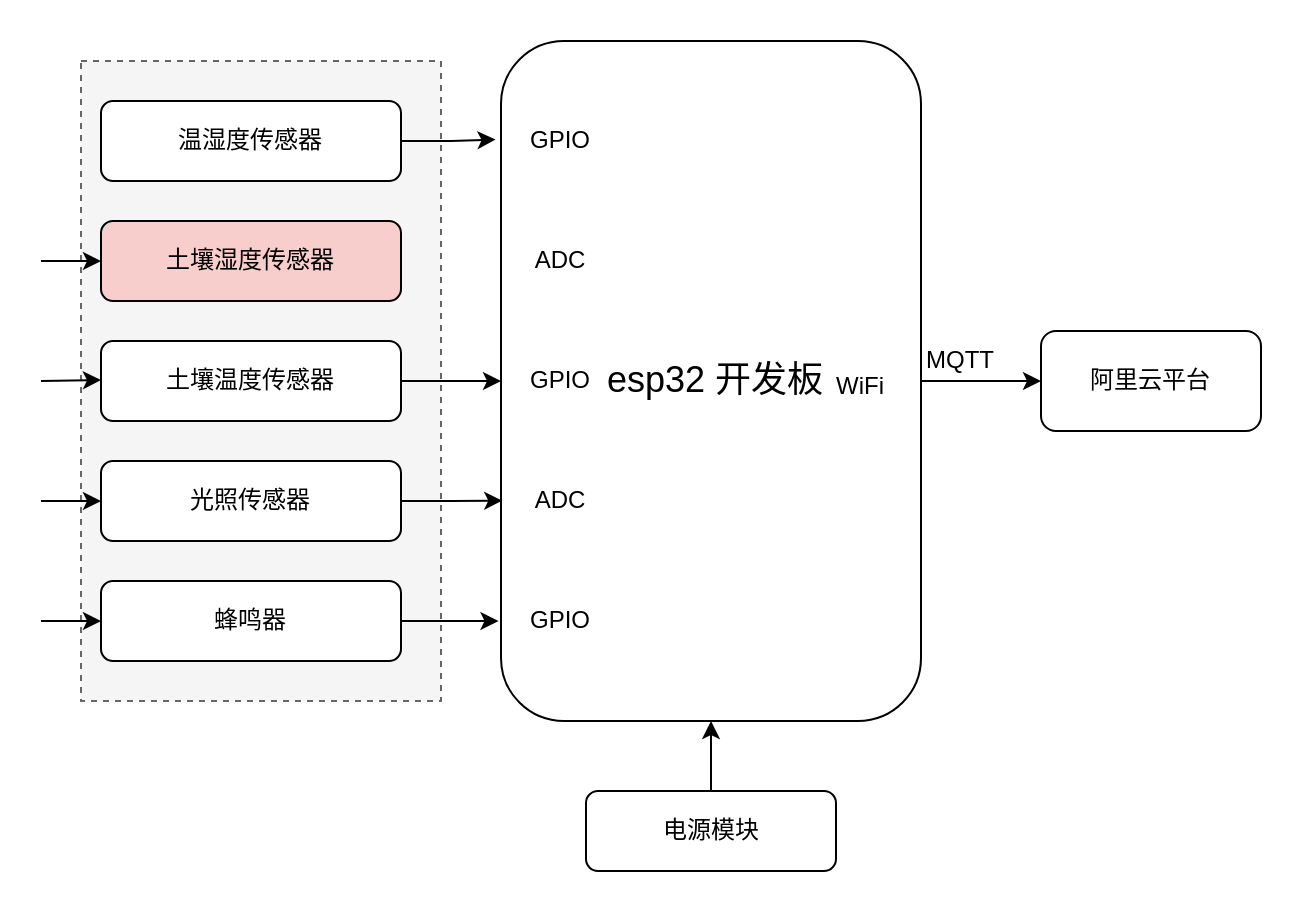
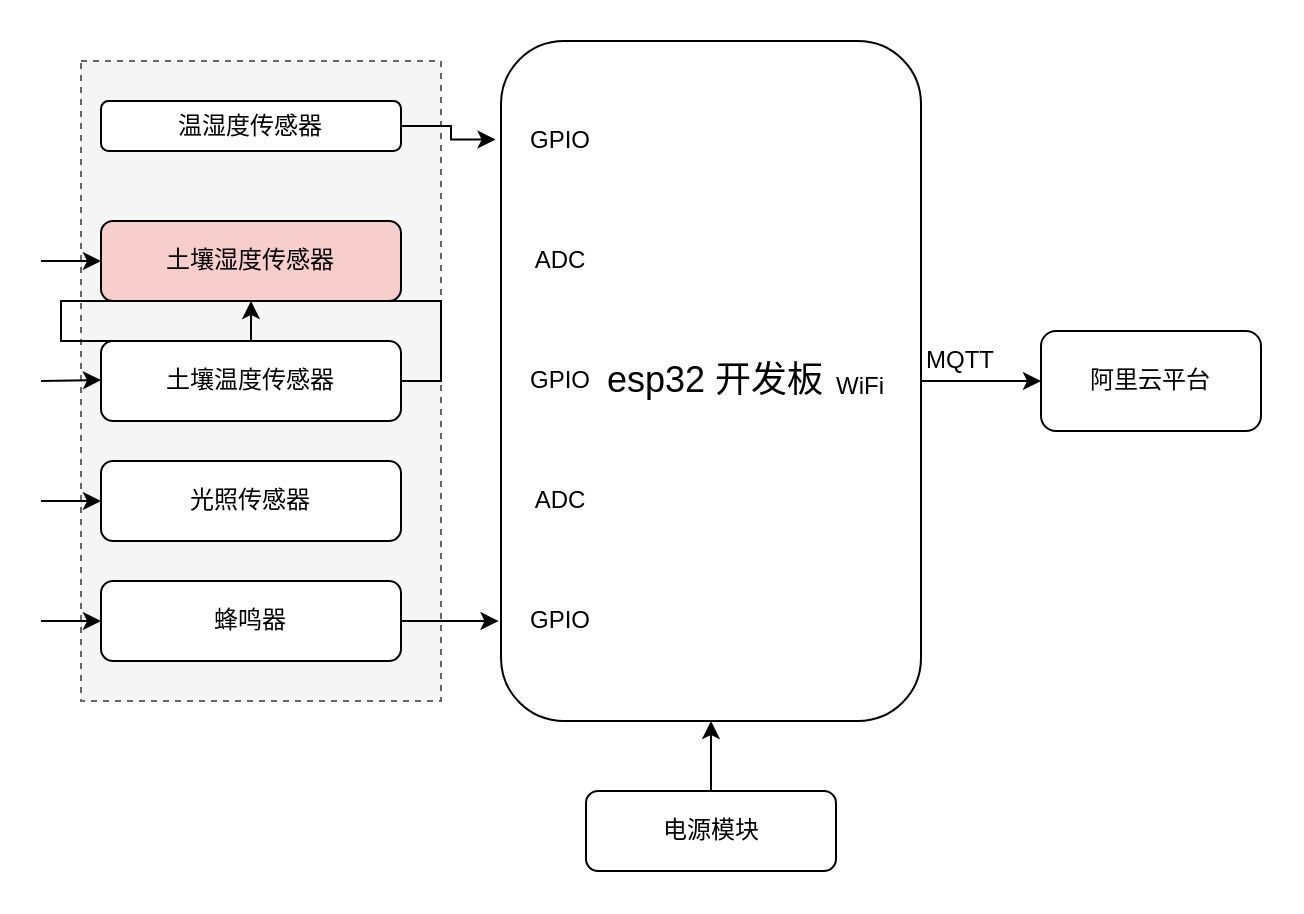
  <mxCell id="0" />
  <mxCell id="1" parent="0" />
  <mxCell id="2" value="" style="rounded=0;whiteSpace=wrap;html=1;dashed=1;fillColor=#f5f5f5;strokeColor=#666666;fontColor=#333333;" vertex="1" parent="1"><mxGeometry x="40" y="30" width="180" height="320" as="geometry" /></mxCell>
- <mxCell id="3" value="温湿度传感器" style="rounded=1;whiteSpace=wrap;html=1;" vertex="1" parent="1"><mxGeometry x="50" y="50" width="150" height="40" as="geometry" /></mxCell>
+ <mxCell id="3" value="温湿度传感器" style="rounded=1;whiteSpace=wrap;html=1;" vertex="1" parent="1"><mxGeometry x="50" y="50" width="150" height="25" as="geometry" /></mxCell>
  <mxCell id="4" value="土壤湿度传感器" style="rounded=1;whiteSpace=wrap;html=1;fillColor=#f8cecc;" vertex="1" parent="1"><mxGeometry x="50" y="110" width="150" height="40" as="geometry" /></mxCell>
- <mxCell id="5" style="edgeStyle=orthogonalEdgeStyle;rounded=0;orthogonalLoop=1;jettySize=auto;html=1;exitX=1;exitY=0.5;exitDx=0;exitDy=0;entryX=0;entryY=0.5;entryDx=0;entryDy=0;" edge="1" parent="1" source="6" target="10"><mxGeometry relative="1" as="geometry" /></mxCell>
+ <mxCell id="5" style="edgeStyle=orthogonalEdgeStyle;rounded=0;orthogonalLoop=1;jettySize=auto;html=1;exitX=1;exitY=0.5;exitDx=0;exitDy=0;" edge="1" parent="1" source="6" target="4"><mxGeometry relative="1" as="geometry" /></mxCell>
  <mxCell id="6" value="土壤温度传感器" style="rounded=1;whiteSpace=wrap;html=1;" vertex="1" parent="1"><mxGeometry x="50" y="170" width="150" height="40" as="geometry" /></mxCell>
  <mxCell id="7" value="光照传感器" style="rounded=1;whiteSpace=wrap;html=1;" vertex="1" parent="1"><mxGeometry x="50" y="230" width="150" height="40" as="geometry" /></mxCell>
  <mxCell id="8" value="蜂鸣器" style="rounded=1;whiteSpace=wrap;html=1;" vertex="1" parent="1"><mxGeometry x="50" y="290" width="150" height="40" as="geometry" /></mxCell>
  <mxCell id="9" style="edgeStyle=orthogonalEdgeStyle;rounded=0;orthogonalLoop=1;jettySize=auto;html=1;entryX=0;entryY=0.5;entryDx=0;entryDy=0;" edge="1" parent="1" source="10" target="14"><mxGeometry relative="1" as="geometry" /></mxCell>
  <mxCell id="10" value="&lt;span style=&quot;font-size: 18px;&quot;&gt;&amp;nbsp;esp32 开发板&lt;/span&gt;" style="rounded=1;whiteSpace=wrap;html=1;" vertex="1" parent="1"><mxGeometry x="250" y="20" width="210" height="340" as="geometry" /></mxCell>
  <mxCell id="11" style="edgeStyle=orthogonalEdgeStyle;rounded=0;orthogonalLoop=1;jettySize=auto;html=1;exitX=1;exitY=0.5;exitDx=0;exitDy=0;entryX=-0.013;entryY=0.145;entryDx=0;entryDy=0;entryPerimeter=0;" edge="1" parent="1" source="3" target="10"><mxGeometry relative="1" as="geometry" /></mxCell>
- <mxCell id="12" style="edgeStyle=orthogonalEdgeStyle;rounded=0;orthogonalLoop=1;jettySize=auto;html=1;entryX=0.003;entryY=0.676;entryDx=0;entryDy=0;entryPerimeter=0;" edge="1" parent="1" source="7" target="10"><mxGeometry relative="1" as="geometry" /></mxCell>
  <mxCell id="13" style="edgeStyle=orthogonalEdgeStyle;rounded=0;orthogonalLoop=1;jettySize=auto;html=1;entryX=-0.006;entryY=0.853;entryDx=0;entryDy=0;entryPerimeter=0;" edge="1" parent="1" source="8" target="10"><mxGeometry relative="1" as="geometry" /></mxCell>
  <mxCell id="14" value="阿里云平台" style="rounded=1;whiteSpace=wrap;html=1;" vertex="1" parent="1"><mxGeometry x="520" y="165" width="110" height="50" as="geometry" /></mxCell>
  <mxCell id="15" value="" style="edgeStyle=orthogonalEdgeStyle;rounded=0;orthogonalLoop=1;jettySize=auto;html=1;" edge="1" parent="1" source="16" target="10"><mxGeometry relative="1" as="geometry"><Array as="points"><mxPoint x="355" y="410" /><mxPoint x="355" y="410" /></Array></mxGeometry></mxCell>
  <mxCell id="16" value="电源模块" style="rounded=1;whiteSpace=wrap;html=1;" vertex="1" parent="1"><mxGeometry x="292.5" y="395" width="125" height="40" as="geometry" /></mxCell>
  <mxCell id="17" value="" style="endArrow=classic;html=1;rounded=0;entryX=0;entryY=0.5;entryDx=0;entryDy=0;" edge="1" parent="1" target="4"><mxGeometry width="50" height="50" relative="1" as="geometry"><mxPoint x="20" y="130" as="sourcePoint" /><mxPoint x="80" y="100" as="targetPoint" /></mxGeometry></mxCell>
  <mxCell id="18" value="" style="endArrow=classic;html=1;rounded=0;entryX=0;entryY=0.5;entryDx=0;entryDy=0;" edge="1" parent="1"><mxGeometry width="50" height="50" relative="1" as="geometry"><mxPoint x="20" y="190" as="sourcePoint" /><mxPoint x="50" y="189.5" as="targetPoint" /></mxGeometry></mxCell>
  <mxCell id="19" value="" style="endArrow=classic;html=1;rounded=0;" edge="1" parent="1" target="7"><mxGeometry width="50" height="50" relative="1" as="geometry"><mxPoint x="20" y="250" as="sourcePoint" /><mxPoint x="80" y="200" as="targetPoint" /></mxGeometry></mxCell>
  <mxCell id="20" value="" style="endArrow=classic;html=1;rounded=0;" edge="1" parent="1"><mxGeometry width="50" height="50" relative="1" as="geometry"><mxPoint x="20" y="310" as="sourcePoint" /><mxPoint x="50" y="310" as="targetPoint" /></mxGeometry></mxCell>
  <mxCell id="21" value="GPIO" style="text;strokeColor=none;align=center;fillColor=none;html=1;verticalAlign=middle;whiteSpace=wrap;rounded=0;" vertex="1" parent="1"><mxGeometry x="250" y="55" width="60" height="30" as="geometry" /></mxCell>
  <mxCell id="22" value="ADC" style="text;strokeColor=none;align=center;fillColor=none;html=1;verticalAlign=middle;whiteSpace=wrap;rounded=0;" vertex="1" parent="1"><mxGeometry x="250" y="115" width="60" height="30" as="geometry" /></mxCell>
  <mxCell id="23" value="GPIO" style="text;strokeColor=none;align=center;fillColor=none;html=1;verticalAlign=middle;whiteSpace=wrap;rounded=0;" vertex="1" parent="1"><mxGeometry x="250" y="175" width="60" height="30" as="geometry" /></mxCell>
  <mxCell id="24" value="ADC" style="text;strokeColor=none;align=center;fillColor=none;html=1;verticalAlign=middle;whiteSpace=wrap;rounded=0;" vertex="1" parent="1"><mxGeometry x="250" y="235" width="60" height="30" as="geometry" /></mxCell>
  <mxCell id="25" value="GPIO" style="text;strokeColor=none;align=center;fillColor=none;html=1;verticalAlign=middle;whiteSpace=wrap;rounded=0;" vertex="1" parent="1"><mxGeometry x="250" y="295" width="60" height="30" as="geometry" /></mxCell>
  <mxCell id="26" value="WiFi" style="text;strokeColor=none;align=center;fillColor=none;html=1;verticalAlign=middle;whiteSpace=wrap;rounded=0;" vertex="1" parent="1"><mxGeometry x="400" y="175" width="60" height="35" as="geometry" /></mxCell>
  <mxCell id="27" value="MQTT" style="text;strokeColor=none;align=center;fillColor=none;html=1;verticalAlign=middle;whiteSpace=wrap;rounded=0;" vertex="1" parent="1"><mxGeometry x="450" y="165" width="60" height="30" as="geometry" /></mxCell>
